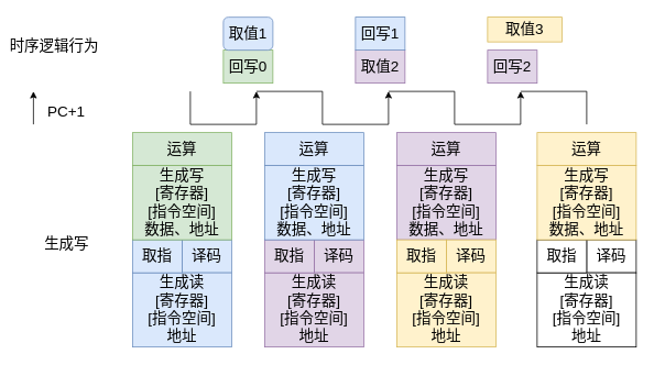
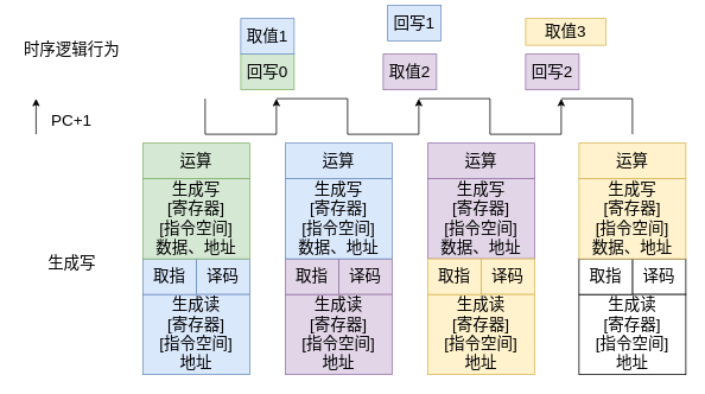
  <mxCell id="0" />
  <mxCell id="1" parent="0" />
  <mxCell id="2" value="" style="endArrow=none;html=1;rounded=0;fontSize=18;" edge="1" parent="1"><mxGeometry width="50" height="50" relative="1" as="geometry"><mxPoint x="230" y="150" as="sourcePoint" /><mxPoint x="310" y="150" as="targetPoint" /></mxGeometry></mxCell>
  <mxCell id="3" value="" style="endArrow=none;html=1;rounded=0;fontSize=18;" edge="1" parent="1"><mxGeometry width="50" height="50" relative="1" as="geometry"><mxPoint x="390" y="110" as="sourcePoint" /><mxPoint x="390" y="150" as="targetPoint" /></mxGeometry></mxCell>
  <mxCell id="4" value="" style="endArrow=none;html=1;rounded=0;fontSize=18;" edge="1" parent="1"><mxGeometry width="50" height="50" relative="1" as="geometry"><mxPoint x="310" y="110" as="sourcePoint" /><mxPoint x="390" y="110" as="targetPoint" /></mxGeometry></mxCell>
  <mxCell id="5" value="" style="endArrow=classic;html=1;rounded=0;fontSize=18;startArrow=none;startFill=0;endFill=1;" edge="1" parent="1"><mxGeometry width="50" height="50" relative="1" as="geometry"><mxPoint x="310" y="150" as="sourcePoint" /><mxPoint x="310" y="110" as="targetPoint" /></mxGeometry></mxCell>
  <mxCell id="6" value="" style="endArrow=none;html=1;rounded=0;fontSize=18;" edge="1" parent="1"><mxGeometry width="50" height="50" relative="1" as="geometry"><mxPoint x="390" y="150" as="sourcePoint" /><mxPoint x="470" y="150" as="targetPoint" /></mxGeometry></mxCell>
  <mxCell id="7" value="" style="endArrow=none;html=1;rounded=0;fontSize=18;" edge="1" parent="1"><mxGeometry width="50" height="50" relative="1" as="geometry"><mxPoint x="470" y="110" as="sourcePoint" /><mxPoint x="550" y="110" as="targetPoint" /></mxGeometry></mxCell>
  <mxCell id="8" value="" style="endArrow=classic;html=1;rounded=0;fontSize=18;endFill=1;" edge="1" parent="1"><mxGeometry width="50" height="50" relative="1" as="geometry"><mxPoint x="470" y="150" as="sourcePoint" /><mxPoint x="470" y="110" as="targetPoint" /></mxGeometry></mxCell>
  <mxCell id="9" value="" style="endArrow=none;html=1;rounded=0;fontSize=18;" edge="1" parent="1"><mxGeometry width="50" height="50" relative="1" as="geometry"><mxPoint x="550" y="110" as="sourcePoint" /><mxPoint x="550" y="150" as="targetPoint" /></mxGeometry></mxCell>
  <mxCell id="10" value="" style="endArrow=none;html=1;rounded=0;fontSize=18;" edge="1" parent="1"><mxGeometry width="50" height="50" relative="1" as="geometry"><mxPoint x="550" y="150" as="sourcePoint" /><mxPoint x="630" y="150" as="targetPoint" /></mxGeometry></mxCell>
  <mxCell id="11" value="" style="endArrow=none;html=1;rounded=0;fontSize=18;" edge="1" parent="1"><mxGeometry width="50" height="50" relative="1" as="geometry"><mxPoint x="710" y="110" as="sourcePoint" /><mxPoint x="710" y="150" as="targetPoint" /></mxGeometry></mxCell>
  <mxCell id="12" value="" style="endArrow=none;html=1;rounded=0;fontSize=18;" edge="1" parent="1"><mxGeometry width="50" height="50" relative="1" as="geometry"><mxPoint x="630" y="110" as="sourcePoint" /><mxPoint x="710" y="110" as="targetPoint" /></mxGeometry></mxCell>
  <mxCell id="13" value="" style="endArrow=classic;html=1;rounded=0;fontSize=18;endFill=1;" edge="1" parent="1"><mxGeometry width="50" height="50" relative="1" as="geometry"><mxPoint x="630" y="150" as="sourcePoint" /><mxPoint x="630" y="110" as="targetPoint" /></mxGeometry></mxCell>
  <mxCell id="14" value="" style="endArrow=none;html=1;rounded=0;fontSize=18;" edge="1" parent="1"><mxGeometry width="50" height="50" relative="1" as="geometry"><mxPoint x="230" y="110" as="sourcePoint" /><mxPoint x="230" y="150" as="targetPoint" /></mxGeometry></mxCell>
- <mxCell id="15" value="时序逻辑行为" style="text;html=1;align=center;verticalAlign=middle;resizable=0;points=[];autosize=1;strokeColor=none;fillColor=none;fontSize=18;" vertex="1" parent="1"><mxGeometry x="5" y="40" width="120" height="30" as="geometry" /></mxCell>
+ <mxCell id="15" value="时序逻辑行为" style="text;html=1;align=center;verticalAlign=middle;resizable=0;points=[];autosize=1;strokeColor=none;fillColor=none;fontSize=18;" vertex="1" parent="1"><mxGeometry x="20" y="40" width="120" height="30" as="geometry" /></mxCell>
  <mxCell id="16" value="生成写" style="text;html=1;align=center;verticalAlign=middle;resizable=0;points=[];autosize=1;strokeColor=none;fillColor=none;fontSize=18;" vertex="1" parent="1"><mxGeometry x="20" y="280" width="120" height="30" as="geometry" /></mxCell>
  <mxCell id="17" value="译码" style="rounded=0;whiteSpace=wrap;html=1;fontSize=18;fillColor=#e1d5e7;strokeColor=#9673a6;" vertex="1" parent="1"><mxGeometry x="380" y="290" width="60" height="40" as="geometry" /></mxCell>
  <mxCell id="18" value="生成读&lt;br&gt;[寄存器]&lt;br&gt;[指令空间]&lt;br&gt;地址" style="rounded=0;whiteSpace=wrap;html=1;fontSize=18;fillColor=#e1d5e7;strokeColor=#9673a6;" vertex="1" parent="1"><mxGeometry x="320" y="330" width="120" height="90" as="geometry" /></mxCell>
  <mxCell id="19" value="" style="endArrow=classic;html=1;rounded=0;fontSize=18;startArrow=none;startFill=0;endFill=1;" edge="1" parent="1"><mxGeometry width="50" height="50" relative="1" as="geometry"><mxPoint x="40" y="150" as="sourcePoint" /><mxPoint x="40" y="110" as="targetPoint" /></mxGeometry></mxCell>
  <mxCell id="20" value="取值2" style="rounded=0;whiteSpace=wrap;html=1;fontSize=18;fillColor=#e1d5e7;strokeColor=#9673a6;" vertex="1" parent="1"><mxGeometry x="430" y="60" width="60" height="40" as="geometry" /></mxCell>
  <mxCell id="21" value="运算" style="rounded=0;whiteSpace=wrap;html=1;fontSize=18;fillColor=#e1d5e7;strokeColor=#9673a6;" vertex="1" parent="1"><mxGeometry x="480" y="160" width="120" height="40" as="geometry" /></mxCell>
  <mxCell id="22" value="生成写&lt;br&gt;[寄存器]&lt;br&gt;[指令空间]&lt;br&gt;数据、地址" style="rounded=0;whiteSpace=wrap;html=1;fontSize=18;fillColor=#e1d5e7;strokeColor=#9673a6;" vertex="1" parent="1"><mxGeometry x="480" y="200" width="120" height="90" as="geometry" /></mxCell>
  <mxCell id="23" value="回写2" style="rounded=0;whiteSpace=wrap;html=1;fontSize=18;fillColor=#e1d5e7;strokeColor=#9673a6;" vertex="1" parent="1"><mxGeometry x="590" y="60" width="60" height="40" as="geometry" /></mxCell>
  <mxCell id="24" value="取值3" style="rounded=0;whiteSpace=wrap;html=1;fontSize=18;fillColor=#fff2cc;strokeColor=#d6b656;" vertex="1" parent="1"><mxGeometry x="590" y="20" width="90" height="30" as="geometry" /></mxCell>
- <mxCell id="25" value="回写1" style="rounded=0;whiteSpace=wrap;html=1;fontSize=18;fillColor=#dae8fc;strokeColor=#6c8ebf;" vertex="1" parent="1"><mxGeometry x="430" y="20" width="60" height="40" as="geometry" /></mxCell>
+ <mxCell id="25" value="回写1" style="rounded=0;whiteSpace=wrap;html=1;fontSize=18;fillColor=#dae8fc;strokeColor=#6c8ebf;" vertex="1" parent="1"><mxGeometry x="435" y="5" width="60" height="40" as="geometry" /></mxCell>
  <mxCell id="26" value="取指" style="rounded=0;whiteSpace=wrap;html=1;fontSize=18;fillColor=#e1d5e7;strokeColor=#9673a6;" vertex="1" parent="1"><mxGeometry x="320" y="290" width="60" height="40" as="geometry" /></mxCell>
  <mxCell id="27" value="回写0" style="rounded=0;whiteSpace=wrap;html=1;fontSize=18;fillColor=#d5e8d4;strokeColor=#82b366;" vertex="1" parent="1"><mxGeometry x="270" y="60" width="60" height="40" as="geometry" /></mxCell>
- <mxCell id="28" value="取值1" style="whiteSpace=wrap;html=1;fontSize=18;fillColor=#dae8fc;strokeColor=#6c8ebf;rounded=1;" vertex="1" parent="1"><mxGeometry x="270" y="20" width="60" height="40" as="geometry" /></mxCell>
+ <mxCell id="28" value="取值1" style="rounded=0;whiteSpace=wrap;html=1;fontSize=18;fillColor=#dae8fc;strokeColor=#6c8ebf;" vertex="1" parent="1"><mxGeometry x="270" y="20" width="60" height="40" as="geometry" /></mxCell>
  <mxCell id="29" value="运算" style="rounded=0;whiteSpace=wrap;html=1;fontSize=18;fillColor=#dae8fc;strokeColor=#6c8ebf;" vertex="1" parent="1"><mxGeometry x="320" y="160" width="120" height="40" as="geometry" /></mxCell>
  <mxCell id="30" value="生成写&lt;br&gt;[寄存器]&lt;br&gt;[指令空间]&lt;br&gt;数据、地址" style="rounded=0;whiteSpace=wrap;html=1;fontSize=18;fillColor=#dae8fc;strokeColor=#6c8ebf;" vertex="1" parent="1"><mxGeometry x="320" y="200" width="120" height="90" as="geometry" /></mxCell>
  <mxCell id="31" value="译码" style="rounded=0;whiteSpace=wrap;html=1;fontSize=18;fillColor=#fff2cc;strokeColor=#d6b656;" vertex="1" parent="1"><mxGeometry x="540" y="290" width="60" height="40" as="geometry" /></mxCell>
  <mxCell id="32" value="生成读&lt;br&gt;[寄存器]&lt;br&gt;[指令空间]&lt;br&gt;地址" style="rounded=0;whiteSpace=wrap;html=1;fontSize=18;fillColor=#fff2cc;strokeColor=#d6b656;" vertex="1" parent="1"><mxGeometry x="480" y="330" width="120" height="90" as="geometry" /></mxCell>
  <mxCell id="33" value="取指" style="rounded=0;whiteSpace=wrap;html=1;fontSize=18;fillColor=#fff2cc;strokeColor=#d6b656;" vertex="1" parent="1"><mxGeometry x="480" y="290" width="60" height="40" as="geometry" /></mxCell>
  <mxCell id="34" value="译码" style="rounded=0;whiteSpace=wrap;html=1;fontSize=18;fillColor=#dae8fc;strokeColor=#6c8ebf;" vertex="1" parent="1"><mxGeometry x="220" y="290" width="60" height="40" as="geometry" /></mxCell>
  <mxCell id="35" value="生成读&lt;br&gt;[寄存器]&lt;br&gt;[指令空间]&lt;br&gt;地址" style="rounded=0;whiteSpace=wrap;html=1;fontSize=18;fillColor=#dae8fc;strokeColor=#6c8ebf;" vertex="1" parent="1"><mxGeometry x="160" y="330" width="120" height="90" as="geometry" /></mxCell>
  <mxCell id="36" value="取指" style="rounded=0;whiteSpace=wrap;html=1;fontSize=18;fillColor=#dae8fc;strokeColor=#6c8ebf;" vertex="1" parent="1"><mxGeometry x="160" y="290" width="60" height="40" as="geometry" /></mxCell>
  <mxCell id="37" value="运算" style="rounded=0;whiteSpace=wrap;html=1;fontSize=18;fillColor=#d5e8d4;strokeColor=#82b366;" vertex="1" parent="1"><mxGeometry x="160" y="160" width="120" height="40" as="geometry" /></mxCell>
  <mxCell id="38" value="生成写&lt;br&gt;[寄存器]&lt;br&gt;[指令空间]&lt;br&gt;数据、地址" style="rounded=0;whiteSpace=wrap;html=1;fontSize=18;fillColor=#d5e8d4;strokeColor=#82b366;" vertex="1" parent="1"><mxGeometry x="160" y="200" width="120" height="90" as="geometry" /></mxCell>
  <mxCell id="39" value="译码" style="rounded=0;whiteSpace=wrap;html=1;fontSize=18;" vertex="1" parent="1"><mxGeometry x="710" y="290" width="60" height="40" as="geometry" /></mxCell>
  <mxCell id="40" value="生成读&lt;br&gt;[寄存器]&lt;br&gt;[指令空间]&lt;br&gt;地址" style="rounded=0;whiteSpace=wrap;html=1;fontSize=18;" vertex="1" parent="1"><mxGeometry x="650" y="330" width="120" height="90" as="geometry" /></mxCell>
  <mxCell id="41" value="取指" style="rounded=0;whiteSpace=wrap;html=1;fontSize=18;" vertex="1" parent="1"><mxGeometry x="650" y="290" width="60" height="40" as="geometry" /></mxCell>
  <mxCell id="42" value="运算" style="rounded=0;whiteSpace=wrap;html=1;fontSize=18;fillColor=#fff2cc;strokeColor=#d6b656;" vertex="1" parent="1"><mxGeometry x="650" y="160" width="120" height="40" as="geometry" /></mxCell>
  <mxCell id="43" value="生成写&lt;br&gt;[寄存器]&lt;br&gt;[指令空间]&lt;br&gt;数据、地址" style="rounded=0;whiteSpace=wrap;html=1;fontSize=18;fillColor=#fff2cc;strokeColor=#d6b656;" vertex="1" parent="1"><mxGeometry x="650" y="200" width="120" height="90" as="geometry" /></mxCell>
  <mxCell id="44" value="PC+1" style="text;html=1;strokeColor=none;fillColor=none;align=center;verticalAlign=middle;whiteSpace=wrap;rounded=0;fontSize=18;" vertex="1" parent="1"><mxGeometry x="50" y="120" width="60" height="30" as="geometry" /></mxCell>
